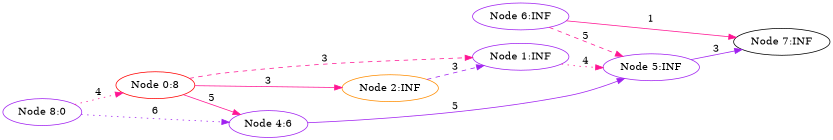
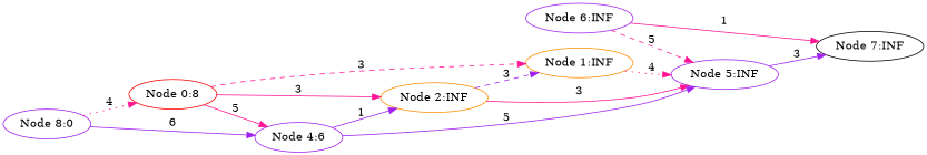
  digraph {
    rankdir=LR
    node [color=purple]
    edge [color=deeppink style=solid]
    n1 [color=red label="Node 0:8"]
-   "Node 1:INF"
+   "Node 1:INF" [color=darkorange]
    "Node 2:INF" [color=darkorange]
    "Node 4:6"
    "Node 5:INF"
    "Node 7:INF" [color=black]
    "Node 6:INF"
    n8 [label="Node 8:0"]
    n1 -> "Node 1:INF" [label=3 style=dashed]
    n1 -> "Node 2:INF" [label=3]
    n1 -> "Node 4:6" [label=5]
    "Node 1:INF" -> "Node 5:INF" [label=4 style=dotted]
    "Node 2:INF" -> "Node 1:INF" [color=purple label=3 style=dashed]
+   "Node 2:INF" -> "Node 5:INF" [label=3]
+   "Node 4:6" -> "Node 2:INF" [color=purple label=1]
    "Node 4:6" -> "Node 5:INF" [color=purple label=5]
    "Node 5:INF" -> "Node 7:INF" [color=purple label=3]
    "Node 6:INF" -> "Node 5:INF" [label=5 style=dashed]
    "Node 6:INF" -> "Node 7:INF" [label=1]
    n8 -> n1 [label=4 style=dotted]
-   n8 -> "Node 4:6" [color=purple label=6 style=dotted]
+   n8 -> "Node 4:6" [color=purple label=6]
  }
